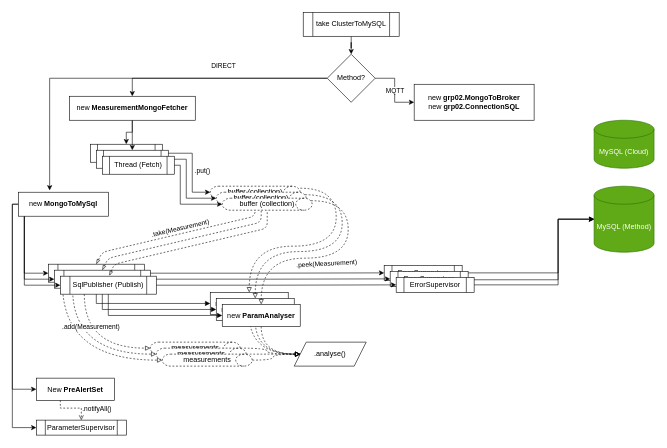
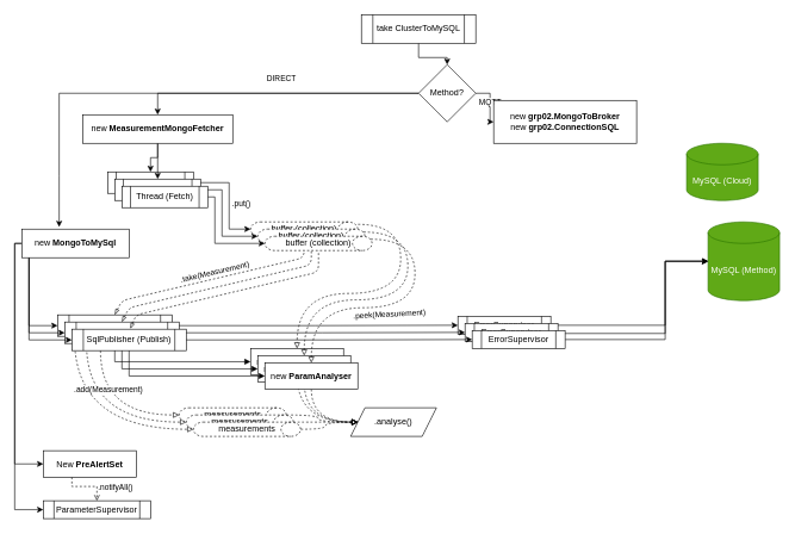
  <mxCell id="0" />
  <mxCell id="1" parent="0" />
  <mxCell id="2" style="edgeStyle=orthogonalEdgeStyle;curved=1;rounded=0;orthogonalLoop=1;jettySize=auto;html=1;entryX=0;entryY=0.5;entryDx=0;entryDy=0;entryPerimeter=0;dashed=1;startArrow=none;startFill=0;endArrow=block;endFill=0;exitX=0.19;exitY=1;exitDx=0;exitDy=0;exitPerimeter=0;" edge="1" parent="1" source="38"><mxGeometry relative="1" as="geometry"><mxPoint x="130" y="450" as="sourcePoint" /><mxPoint x="260" y="590" as="targetPoint" /><Array as="points"><mxPoint x="120" y="590" /></Array></mxGeometry></mxCell>
  <mxCell id="3" style="edgeStyle=orthogonalEdgeStyle;curved=1;rounded=0;orthogonalLoop=1;jettySize=auto;html=1;entryX=0;entryY=0.5;entryDx=0;entryDy=0;dashed=1;startArrow=none;startFill=0;endArrow=block;endFill=0;" edge="1" parent="1" source="4" target="73"><mxGeometry relative="1" as="geometry"><Array as="points"><mxPoint x="415" y="590" /></Array></mxGeometry></mxCell>
  <mxCell id="4" value="new &lt;b&gt;ParamAnalyser&lt;/b&gt;" style="rounded=0;whiteSpace=wrap;html=1;labelBackgroundColor=#FFFFFF;strokeWidth=1;align=center;" vertex="1" parent="1"><mxGeometry x="350" y="487" width="130" height="37" as="geometry" /></mxCell>
  <mxCell id="5" style="edgeStyle=orthogonalEdgeStyle;curved=1;rounded=0;orthogonalLoop=1;jettySize=auto;html=1;entryX=0;entryY=0.5;entryDx=0;entryDy=0;dashed=1;startArrow=none;startFill=0;endArrow=block;endFill=0;" edge="1" parent="1" source="6" target="73"><mxGeometry relative="1" as="geometry"><Array as="points"><mxPoint x="425" y="590" /></Array></mxGeometry></mxCell>
  <mxCell id="6" value="new &lt;b&gt;ParamAnalyser&lt;/b&gt;" style="rounded=0;whiteSpace=wrap;html=1;labelBackgroundColor=#FFFFFF;strokeWidth=1;align=center;" vertex="1" parent="1"><mxGeometry x="360" y="497" width="130" height="37" as="geometry" /></mxCell>
  <mxCell id="7" style="edgeStyle=orthogonalEdgeStyle;rounded=0;orthogonalLoop=1;jettySize=auto;html=1;entryX=0;entryY=0.5;entryDx=0;entryDy=0;startArrow=none;startFill=0;endArrow=block;endFill=1;exitX=0.5;exitY=1;exitDx=0;exitDy=0;" edge="1" parent="1" source="38" target="6"><mxGeometry relative="1" as="geometry"><mxPoint x="190" y="500" as="sourcePoint" /><mxPoint x="310" y="538.5" as="targetPoint" /></mxGeometry></mxCell>
  <mxCell id="8" style="edgeStyle=orthogonalEdgeStyle;rounded=0;orthogonalLoop=1;jettySize=auto;html=1;entryX=0;entryY=0.5;entryDx=0;entryDy=0;startArrow=none;startFill=0;endArrow=block;endFill=1;exitX=0.5;exitY=1;exitDx=0;exitDy=0;" edge="1" parent="1" source="10" target="4"><mxGeometry relative="1" as="geometry" /></mxCell>
  <mxCell id="9" style="edgeStyle=orthogonalEdgeStyle;curved=1;rounded=0;orthogonalLoop=1;jettySize=auto;html=1;entryX=0;entryY=0.5;entryDx=0;entryDy=0;entryPerimeter=0;dashed=1;startArrow=none;startFill=0;endArrow=block;endFill=0;exitX=0.148;exitY=1.083;exitDx=0;exitDy=0;exitPerimeter=0;" edge="1" parent="1" source="10" target="72"><mxGeometry relative="1" as="geometry"><Array as="points"><mxPoint x="104" y="600" /></Array></mxGeometry></mxCell>
  <mxCell id="10" value="" style="shape=process;whiteSpace=wrap;html=1;backgroundOutline=1;" vertex="1" parent="1"><mxGeometry x="80" y="440" width="160" height="30" as="geometry" /></mxCell>
  <mxCell id="11" value="" style="endArrow=none;dashed=1;html=1;entryX=0.5;entryY=1;entryDx=0;entryDy=0;entryPerimeter=0;exitX=0.5;exitY=0;exitDx=0;exitDy=0;startArrow=blockThin;startFill=0;" edge="1" parent="1" source="10"><mxGeometry width="50" height="50" relative="1" as="geometry"><mxPoint x="150" y="391.08" as="sourcePoint" /><mxPoint x="424.92" y="330" as="targetPoint" /><Array as="points"><mxPoint x="170" y="420" /><mxPoint x="425" y="360" /></Array></mxGeometry></mxCell>
  <mxCell id="12" value=".take(Measurement)" style="edgeLabel;html=1;align=center;verticalAlign=middle;resizable=0;points=[];labelBorderColor=none;labelBackgroundColor=#FFFFFF;rotation=347;" vertex="1" connectable="0" parent="11"><mxGeometry x="0.227" y="1" relative="1" as="geometry"><mxPoint x="-36" as="offset" /></mxGeometry></mxCell>
  <mxCell id="13" value="" style="edgeStyle=orthogonalEdgeStyle;rounded=0;orthogonalLoop=1;jettySize=auto;html=1;entryX=0;entryY=0.5;entryDx=0;entryDy=0;entryPerimeter=0;" edge="1" parent="1" source="15" target="34"><mxGeometry relative="1" as="geometry"><Array as="points"><mxPoint x="320" y="255" /><mxPoint x="320" y="320" /></Array></mxGeometry></mxCell>
  <mxCell id="14" value=".put()" style="edgeLabel;html=1;align=center;verticalAlign=middle;resizable=0;points=[];" vertex="1" connectable="0" parent="13"><mxGeometry x="0.026" y="-2" relative="1" as="geometry"><mxPoint x="18" y="5" as="offset" /></mxGeometry></mxCell>
  <mxCell id="15" value="" style="shape=process;whiteSpace=wrap;html=1;backgroundOutline=1;" vertex="1" parent="1"><mxGeometry x="150" y="240" width="120" height="30" as="geometry" /></mxCell>
  <mxCell id="16" style="edgeStyle=orthogonalEdgeStyle;rounded=0;orthogonalLoop=1;jettySize=auto;html=1;entryX=0;entryY=0.5;entryDx=0;entryDy=0;entryPerimeter=0;" edge="1" parent="1" source="17" target="35"><mxGeometry relative="1" as="geometry"><Array as="points"><mxPoint x="310" y="265" /><mxPoint x="310" y="330" /></Array></mxGeometry></mxCell>
  <mxCell id="17" value="" style="shape=process;whiteSpace=wrap;html=1;backgroundOutline=1;" vertex="1" parent="1"><mxGeometry x="160" y="250" width="120" height="30" as="geometry" /></mxCell>
  <mxCell id="18" value="" style="edgeStyle=orthogonalEdgeStyle;rounded=0;orthogonalLoop=1;jettySize=auto;html=1;" edge="1" parent="1" source="19" target="52"><mxGeometry relative="1" as="geometry"><Array as="points"><mxPoint x="300" y="275" /><mxPoint x="300" y="340" /></Array></mxGeometry></mxCell>
  <mxCell id="19" value="Thread (Fetch)" style="shape=process;whiteSpace=wrap;html=1;backgroundOutline=1;" vertex="1" parent="1"><mxGeometry x="170" y="260" width="120" height="30" as="geometry" /></mxCell>
  <mxCell id="20" value="" style="edgeStyle=orthogonalEdgeStyle;rounded=0;orthogonalLoop=1;jettySize=auto;html=1;" edge="1" parent="1" source="21" target="25"><mxGeometry relative="1" as="geometry" /></mxCell>
  <mxCell id="21" value="take ClusterToMySQL" style="shape=process;whiteSpace=wrap;html=1;backgroundOutline=1;" vertex="1" parent="1"><mxGeometry x="505" y="20" width="160" height="40" as="geometry" /></mxCell>
  <mxCell id="22" value="MQTT" style="edgeStyle=orthogonalEdgeStyle;rounded=0;orthogonalLoop=1;jettySize=auto;html=1;" edge="1" parent="1" source="25" target="26"><mxGeometry relative="1" as="geometry" /></mxCell>
  <mxCell id="23" value="DIRECT" style="edgeStyle=orthogonalEdgeStyle;rounded=0;orthogonalLoop=1;jettySize=auto;html=1;entryX=0.5;entryY=0;entryDx=0;entryDy=0;" edge="1" parent="1" source="25" target="29"><mxGeometry x="-0.028" y="-20" relative="1" as="geometry"><mxPoint as="offset" /></mxGeometry></mxCell>
  <mxCell id="24" style="edgeStyle=orthogonalEdgeStyle;rounded=0;orthogonalLoop=1;jettySize=auto;html=1;entryX=0.348;entryY=-0.075;entryDx=0;entryDy=0;entryPerimeter=0;exitX=0;exitY=0.5;exitDx=0;exitDy=0;" edge="1" parent="1" source="25" target="33"><mxGeometry relative="1" as="geometry" /></mxCell>
- <mxCell id="25" value="Method?" style="rhombus;whiteSpace=wrap;html=1;" vertex="1" parent="1"><mxGeometry x="545" y="90" width="80" height="80" as="geometry" /></mxCell>
+ <mxCell id="25" value="Method?" style="rhombus;whiteSpace=wrap;html=1;" vertex="1" parent="1"><mxGeometry x="585" y="90" width="80" height="80" as="geometry" /></mxCell>
  <mxCell id="26" value="&lt;span&gt;new&amp;nbsp;&lt;/span&gt;&lt;b&gt;grp02.MongoToBroker&lt;br&gt;&lt;/b&gt;new&amp;nbsp;&lt;b&gt;grp02.ConnectionSQL&lt;/b&gt;&lt;b&gt;&lt;br&gt;&lt;/b&gt;" style="whiteSpace=wrap;html=1;" vertex="1" parent="1"><mxGeometry x="690" y="140" width="200" height="60" as="geometry" /></mxCell>
  <mxCell id="27" style="edgeStyle=orthogonalEdgeStyle;rounded=0;orthogonalLoop=1;jettySize=auto;html=1;" edge="1" parent="1" source="29" target="15"><mxGeometry relative="1" as="geometry" /></mxCell>
  <mxCell id="28" style="edgeStyle=orthogonalEdgeStyle;rounded=0;orthogonalLoop=1;jettySize=auto;html=1;entryX=0.5;entryY=0;entryDx=0;entryDy=0;" edge="1" parent="1" source="29" target="17"><mxGeometry relative="1" as="geometry" /></mxCell>
  <mxCell id="29" value="new &lt;b&gt;MeasurementMongoFetcher&lt;/b&gt;&lt;b&gt;&lt;br&gt;&lt;/b&gt;" style="whiteSpace=wrap;html=1;" vertex="1" parent="1"><mxGeometry x="115" y="160" width="210" height="40" as="geometry" /></mxCell>
  <mxCell id="30" style="edgeStyle=orthogonalEdgeStyle;rounded=0;orthogonalLoop=1;jettySize=auto;html=1;entryX=0;entryY=0.5;entryDx=0;entryDy=0;" edge="1" parent="1" target="10"><mxGeometry relative="1" as="geometry"><mxPoint x="40" y="361" as="sourcePoint" /><mxPoint x="80" y="405" as="targetPoint" /><Array as="points"><mxPoint x="40" y="455" /></Array></mxGeometry></mxCell>
  <mxCell id="31" style="edgeStyle=orthogonalEdgeStyle;rounded=0;orthogonalLoop=1;jettySize=auto;html=1;entryX=0;entryY=0.5;entryDx=0;entryDy=0;startArrow=none;startFill=0;exitX=0;exitY=0.5;exitDx=0;exitDy=0;" edge="1" parent="1" source="33" target="59"><mxGeometry relative="1" as="geometry"><mxPoint x="40" y="522.5" as="targetPoint" /><Array as="points"><mxPoint x="20" y="340" /><mxPoint x="20" y="649" /></Array></mxGeometry></mxCell>
  <mxCell id="32" style="edgeStyle=orthogonalEdgeStyle;rounded=0;orthogonalLoop=1;jettySize=auto;html=1;entryX=0;entryY=0.5;entryDx=0;entryDy=0;startArrow=none;startFill=0;exitX=0;exitY=0.5;exitDx=0;exitDy=0;" edge="1" parent="1" source="33" target="56"><mxGeometry relative="1" as="geometry"><Array as="points"><mxPoint x="20" y="340" /><mxPoint x="20" y="713" /></Array></mxGeometry></mxCell>
  <mxCell id="33" value="new &lt;b&gt;MongoToMySql&lt;/b&gt;&lt;b&gt;&lt;br&gt;&lt;/b&gt;" style="whiteSpace=wrap;html=1;" vertex="1" parent="1"><mxGeometry x="30" y="320" width="150" height="40" as="geometry" /></mxCell>
  <mxCell id="34" value="buffer (collection)" style="strokeWidth=1;html=1;shape=mxgraph.flowchart.direct_data;whiteSpace=wrap;dashed=1;align=center;" vertex="1" parent="1"><mxGeometry x="350" y="310" width="150" height="20" as="geometry" /></mxCell>
  <mxCell id="35" value="buffer (collection)" style="strokeWidth=1;html=1;shape=mxgraph.flowchart.direct_data;whiteSpace=wrap;dashed=1;align=center;" vertex="1" parent="1"><mxGeometry x="360" y="320" width="150" height="20" as="geometry" /></mxCell>
  <mxCell id="36" value="MySQL (Method)" style="shape=cylinder3;whiteSpace=wrap;html=1;boundedLbl=1;backgroundOutline=1;size=15;strokeWidth=1;fillColor=#60a917;strokeColor=#2D7600;fontColor=#ffffff;" vertex="1" parent="1"><mxGeometry x="990" y="310" width="100" height="110" as="geometry" /></mxCell>
  <mxCell id="37" style="edgeStyle=orthogonalEdgeStyle;rounded=0;orthogonalLoop=1;jettySize=auto;html=1;entryX=0;entryY=0.5;entryDx=0;entryDy=0;" edge="1" parent="1" source="10" target="42"><mxGeometry relative="1" as="geometry"><mxPoint x="650" y="445" as="targetPoint" /></mxGeometry></mxCell>
  <mxCell id="38" value="" style="shape=process;whiteSpace=wrap;html=1;backgroundOutline=1;" vertex="1" parent="1"><mxGeometry x="90" y="450" width="160" height="30" as="geometry" /></mxCell>
  <mxCell id="39" style="edgeStyle=orthogonalEdgeStyle;rounded=0;orthogonalLoop=1;jettySize=auto;html=1;entryX=0;entryY=0.5;entryDx=0;entryDy=0;" edge="1" parent="1" target="38"><mxGeometry relative="1" as="geometry"><mxPoint x="40" y="360" as="sourcePoint" /><Array as="points"><mxPoint x="40" y="360" /><mxPoint x="40" y="415" /></Array></mxGeometry></mxCell>
  <mxCell id="40" style="edgeStyle=orthogonalEdgeStyle;rounded=0;orthogonalLoop=1;jettySize=auto;html=1;entryX=0;entryY=0.5;entryDx=0;entryDy=0;" edge="1" parent="1" source="33" target="48"><mxGeometry relative="1" as="geometry"><Array as="points"><mxPoint x="40" y="475" /></Array></mxGeometry></mxCell>
  <mxCell id="41" style="edgeStyle=orthogonalEdgeStyle;rounded=0;orthogonalLoop=1;jettySize=auto;html=1;exitX=1;exitY=0.5;exitDx=0;exitDy=0;entryX=0;entryY=0.5;entryDx=0;entryDy=0;entryPerimeter=0;" edge="1" parent="1" source="42" target="36"><mxGeometry relative="1" as="geometry"><mxPoint x="770" y="410" as="sourcePoint" /><Array as="points"><mxPoint x="930" y="455" /><mxPoint x="930" y="365" /></Array></mxGeometry></mxCell>
  <mxCell id="42" value="ErrorSupervisor" style="shape=process;whiteSpace=wrap;html=1;backgroundOutline=1;strokeWidth=1;" vertex="1" parent="1"><mxGeometry x="640" y="442" width="130" height="25" as="geometry" /></mxCell>
  <mxCell id="43" style="edgeStyle=orthogonalEdgeStyle;rounded=0;orthogonalLoop=1;jettySize=auto;html=1;entryX=0;entryY=0.5;entryDx=0;entryDy=0;entryPerimeter=0;exitX=1;exitY=0.5;exitDx=0;exitDy=0;" edge="1" parent="1" source="54" target="36"><mxGeometry relative="1" as="geometry"><Array as="points"><mxPoint x="780" y="466" /><mxPoint x="930" y="466" /><mxPoint x="930" y="365" /></Array></mxGeometry></mxCell>
  <mxCell id="44" style="edgeStyle=orthogonalEdgeStyle;rounded=0;orthogonalLoop=1;jettySize=auto;html=1;entryX=0;entryY=0.5;entryDx=0;entryDy=0;entryPerimeter=0;exitX=1;exitY=0.5;exitDx=0;exitDy=0;" edge="1" parent="1" source="55" target="36"><mxGeometry relative="1" as="geometry"><Array as="points"><mxPoint x="930" y="475" /><mxPoint x="930" y="365" /></Array></mxGeometry></mxCell>
  <mxCell id="45" style="edgeStyle=orthogonalEdgeStyle;rounded=0;orthogonalLoop=1;jettySize=auto;html=1;entryX=0;entryY=0.5;entryDx=0;entryDy=0;" edge="1" parent="1" source="38" target="54"><mxGeometry relative="1" as="geometry"><mxPoint x="650" y="460" as="targetPoint" /></mxGeometry></mxCell>
  <mxCell id="46" style="edgeStyle=orthogonalEdgeStyle;curved=1;rounded=0;orthogonalLoop=1;jettySize=auto;html=1;exitX=0.25;exitY=1;exitDx=0;exitDy=0;entryX=0;entryY=0.5;entryDx=0;entryDy=0;entryPerimeter=0;dashed=1;startArrow=none;startFill=0;endArrow=block;endFill=0;" edge="1" parent="1" source="48" target="68"><mxGeometry relative="1" as="geometry" /></mxCell>
  <mxCell id="47" value=".add(Measurement)" style="edgeLabel;html=1;align=center;verticalAlign=middle;resizable=0;points=[];" vertex="1" connectable="0" parent="46"><mxGeometry x="-0.35" y="20" relative="1" as="geometry"><mxPoint x="-10" y="-11" as="offset" /></mxGeometry></mxCell>
  <mxCell id="48" value="SqlPublisher (Publish)" style="shape=process;whiteSpace=wrap;html=1;backgroundOutline=1;" vertex="1" parent="1"><mxGeometry x="100" y="460" width="160" height="30" as="geometry" /></mxCell>
  <mxCell id="49" value="" style="endArrow=none;dashed=1;html=1;entryX=0.5;entryY=1;entryDx=0;entryDy=0;entryPerimeter=0;exitX=0.511;exitY=-0.023;exitDx=0;exitDy=0;exitPerimeter=0;startArrow=blockThin;startFill=0;" edge="1" parent="1" source="48" target="52"><mxGeometry width="50" height="50" relative="1" as="geometry"><mxPoint x="530" y="340" as="sourcePoint" /><mxPoint x="580" y="290" as="targetPoint" /><Array as="points"><mxPoint x="190" y="440" /><mxPoint x="445" y="380" /></Array></mxGeometry></mxCell>
  <mxCell id="50" value="" style="endArrow=none;dashed=1;html=1;entryX=0.5;entryY=1;entryDx=0;entryDy=0;entryPerimeter=0;exitX=0.5;exitY=0;exitDx=0;exitDy=0;startArrow=blockThin;startFill=0;" edge="1" parent="1" source="38"><mxGeometry width="50" height="50" relative="1" as="geometry"><mxPoint x="160" y="400" as="sourcePoint" /><mxPoint x="434.92" y="338.92" as="targetPoint" /><Array as="points"><mxPoint x="180" y="430" /><mxPoint x="435" y="370" /></Array></mxGeometry></mxCell>
  <mxCell id="51" style="edgeStyle=orthogonalEdgeStyle;rounded=0;orthogonalLoop=1;jettySize=auto;html=1;startArrow=none;startFill=0;endArrow=block;endFill=0;exitX=1.002;exitY=0.167;exitDx=0;exitDy=0;exitPerimeter=0;curved=1;dashed=1;entryX=0.5;entryY=0;entryDx=0;entryDy=0;" edge="1" parent="1" source="34" target="4"><mxGeometry relative="1" as="geometry"><Array as="points"><mxPoint x="560" y="313" /><mxPoint x="560" y="410" /><mxPoint x="415" y="410" /></Array></mxGeometry></mxCell>
  <mxCell id="52" value="buffer (collection)" style="strokeWidth=1;html=1;shape=mxgraph.flowchart.direct_data;whiteSpace=wrap;dashed=1;align=center;" vertex="1" parent="1"><mxGeometry x="370" y="330" width="150" height="20" as="geometry" /></mxCell>
- <mxCell id="53" value="MySQL (Cloud)" style="shape=cylinder3;whiteSpace=wrap;html=1;boundedLbl=1;backgroundOutline=1;size=15;strokeWidth=1;fillColor=#60a917;strokeColor=#2D7600;fontColor=#ffffff;" vertex="1" parent="1"><mxGeometry x="990" y="200" width="100" height="80" as="geometry" /></mxCell>
+ <mxCell id="53" value="MySQL (Cloud)" style="shape=cylinder3;whiteSpace=wrap;html=1;boundedLbl=1;backgroundOutline=1;size=15;strokeWidth=1;fillColor=#60a917;strokeColor=#2D7600;fontColor=#ffffff;" vertex="1" parent="1"><mxGeometry x="960" y="200" width="100" height="80" as="geometry" /></mxCell>
  <mxCell id="54" value="ErrorSupervisor" style="shape=process;whiteSpace=wrap;html=1;backgroundOutline=1;strokeWidth=1;" vertex="1" parent="1"><mxGeometry x="650" y="452" width="130" height="25" as="geometry" /></mxCell>
  <mxCell id="55" value="ErrorSupervisor" style="shape=process;whiteSpace=wrap;html=1;backgroundOutline=1;strokeWidth=1;" vertex="1" parent="1"><mxGeometry x="660" y="462" width="130" height="25" as="geometry" /></mxCell>
  <mxCell id="56" value="ParameterSupervisor" style="shape=process;whiteSpace=wrap;html=1;backgroundOutline=1;strokeWidth=1;" vertex="1" parent="1"><mxGeometry y="700" width="150" height="25" as="geometry" x="60" /></mxCell>
  <mxCell id="57" style="edgeStyle=orthogonalEdgeStyle;rounded=0;orthogonalLoop=1;jettySize=auto;html=1;entryX=0.5;entryY=0;entryDx=0;entryDy=0;startArrow=none;startFill=0;dashed=1;endArrow=open;endFill=0;" edge="1" parent="1" source="59" target="56"><mxGeometry relative="1" as="geometry"><Array as="points"><mxPoint x="100" y="680" /><mxPoint x="135" y="680" /></Array></mxGeometry></mxCell>
  <mxCell id="58" value=".notifyAll()" style="edgeLabel;html=1;align=center;verticalAlign=middle;resizable=0;points=[];" vertex="1" connectable="0" parent="57"><mxGeometry x="0.228" relative="1" as="geometry"><mxPoint x="31" as="offset" /></mxGeometry></mxCell>
  <mxCell id="59" value="New &lt;b&gt;PreAlertSet&lt;/b&gt;" style="rounded=0;whiteSpace=wrap;html=1;labelBackgroundColor=#FFFFFF;strokeWidth=1;align=center;" vertex="1" parent="1"><mxGeometry y="630" width="130" height="37" as="geometry" x="60" /></mxCell>
  <mxCell id="60" style="edgeStyle=orthogonalEdgeStyle;curved=1;rounded=0;orthogonalLoop=1;jettySize=auto;html=1;entryX=0;entryY=0.5;entryDx=0;entryDy=0;dashed=1;startArrow=none;startFill=0;endArrow=block;endFill=0;" edge="1" parent="1" source="61" target="73"><mxGeometry relative="1" as="geometry"><Array as="points"><mxPoint x="435" y="590" /></Array></mxGeometry></mxCell>
  <mxCell id="61" value="new &lt;b&gt;ParamAnalyser&lt;/b&gt;" style="rounded=0;whiteSpace=wrap;html=1;labelBackgroundColor=#FFFFFF;strokeWidth=1;align=center;" vertex="1" parent="1"><mxGeometry x="370" y="507" width="130" height="37" as="geometry" /></mxCell>
  <mxCell id="62" style="edgeStyle=orthogonalEdgeStyle;rounded=0;orthogonalLoop=1;jettySize=auto;html=1;entryX=0;entryY=0.5;entryDx=0;entryDy=0;startArrow=none;startFill=0;endArrow=block;endFill=1;exitX=0.5;exitY=1;exitDx=0;exitDy=0;" edge="1" parent="1" source="48" target="61"><mxGeometry relative="1" as="geometry" /></mxCell>
  <mxCell id="63" style="edgeStyle=orthogonalEdgeStyle;rounded=0;orthogonalLoop=1;jettySize=auto;html=1;startArrow=none;startFill=0;endArrow=block;endFill=0;exitX=0.986;exitY=0.208;exitDx=0;exitDy=0;exitPerimeter=0;curved=1;dashed=1;entryX=0.5;entryY=0;entryDx=0;entryDy=0;" edge="1" parent="1" source="35" target="6"><mxGeometry relative="1" as="geometry"><mxPoint x="590.3" y="376.67" as="sourcePoint" /><mxPoint x="455" y="573.33" as="targetPoint" /><Array as="points"><mxPoint x="570" y="324" /><mxPoint x="570" y="419" /><mxPoint x="425" y="419" /></Array></mxGeometry></mxCell>
  <mxCell id="64" style="edgeStyle=orthogonalEdgeStyle;rounded=0;orthogonalLoop=1;jettySize=auto;html=1;startArrow=none;startFill=0;endArrow=block;endFill=0;exitX=0.986;exitY=0.208;exitDx=0;exitDy=0;exitPerimeter=0;curved=1;dashed=1;entryX=0.5;entryY=0;entryDx=0;entryDy=0;" edge="1" parent="1" target="61"><mxGeometry relative="1" as="geometry"><mxPoint x="517.9" y="334.16" as="sourcePoint" /><mxPoint x="365" y="510" as="targetPoint" /><Array as="points"><mxPoint x="580" y="334" /><mxPoint x="580" y="430" /><mxPoint x="435" y="430" /></Array></mxGeometry></mxCell>
  <mxCell id="65" value=".peek(Measurement)" style="edgeLabel;html=1;align=center;verticalAlign=middle;resizable=0;points=[];rotation=357;" vertex="1" connectable="0" parent="64"><mxGeometry x="0.027" y="-3" relative="1" as="geometry"><mxPoint x="1" y="12" as="offset" /></mxGeometry></mxCell>
  <mxCell id="66" value="" style="edgeStyle=orthogonalEdgeStyle;rounded=0;orthogonalLoop=1;jettySize=auto;html=1;entryX=0;entryY=0.5;entryDx=0;entryDy=0;" edge="1" parent="1" source="48" target="55"><mxGeometry relative="1" as="geometry"><mxPoint x="650" y="475" as="targetPoint" /></mxGeometry></mxCell>
  <mxCell id="67" style="edgeStyle=orthogonalEdgeStyle;curved=1;rounded=0;orthogonalLoop=1;jettySize=auto;html=1;entryX=0;entryY=0.5;entryDx=0;entryDy=0;dashed=1;startArrow=none;startFill=0;endArrow=block;endFill=0;" edge="1" parent="1" source="68" target="73"><mxGeometry relative="1" as="geometry" /></mxCell>
  <mxCell id="68" value="measurements" style="strokeWidth=1;html=1;shape=mxgraph.flowchart.direct_data;whiteSpace=wrap;dashed=1;align=center;" vertex="1" parent="1"><mxGeometry x="250" y="570" width="150" height="20" as="geometry" /></mxCell>
  <mxCell id="69" style="edgeStyle=orthogonalEdgeStyle;curved=1;rounded=0;orthogonalLoop=1;jettySize=auto;html=1;entryX=0;entryY=0.5;entryDx=0;entryDy=0;dashed=1;startArrow=none;startFill=0;endArrow=block;endFill=0;" edge="1" parent="1" source="70" target="73"><mxGeometry relative="1" as="geometry" /></mxCell>
  <mxCell id="70" value="measurements" style="strokeWidth=1;html=1;shape=mxgraph.flowchart.direct_data;whiteSpace=wrap;dashed=1;align=center;" vertex="1" parent="1"><mxGeometry x="260" y="580" width="150" height="20" as="geometry" /></mxCell>
  <mxCell id="71" style="edgeStyle=orthogonalEdgeStyle;curved=1;rounded=0;orthogonalLoop=1;jettySize=auto;html=1;dashed=1;startArrow=none;startFill=0;endArrow=block;endFill=0;entryX=0;entryY=0.5;entryDx=0;entryDy=0;" edge="1" parent="1" source="72" target="73"><mxGeometry relative="1" as="geometry"><mxPoint x="470" y="590" as="targetPoint" /></mxGeometry></mxCell>
  <mxCell id="72" value="measurements" style="strokeWidth=1;html=1;shape=mxgraph.flowchart.direct_data;whiteSpace=wrap;dashed=1;align=center;" vertex="1" parent="1"><mxGeometry x="270" y="590" width="150" height="20" as="geometry" /></mxCell>
  <mxCell id="73" value=".analyse()" style="shape=parallelogram;perimeter=parallelogramPerimeter;whiteSpace=wrap;html=1;fixedSize=1;labelBackgroundColor=#FFFFFF;strokeWidth=1;align=center;" vertex="1" parent="1"><mxGeometry x="490" y="570" width="120" height="40" as="geometry" /></mxCell>
